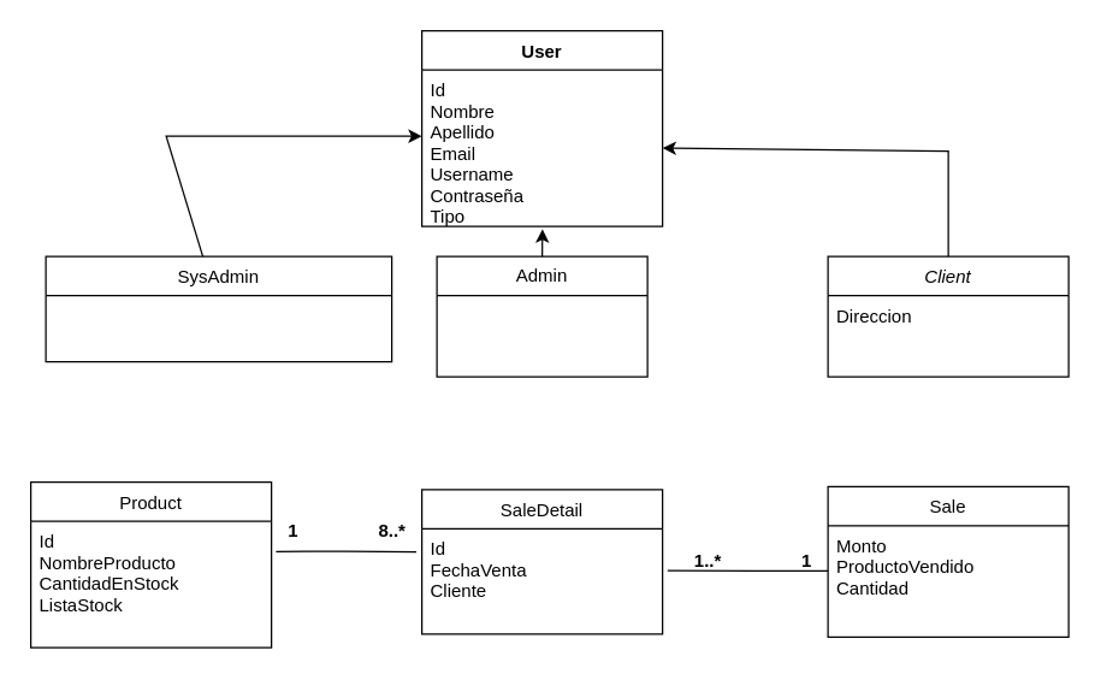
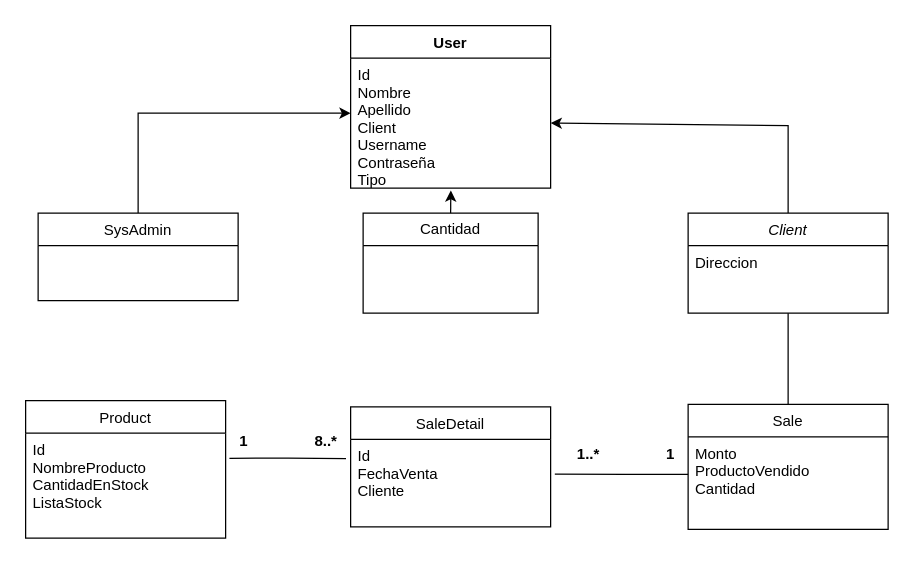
  <mxCell id="0" />
  <mxCell id="1" parent="0" />
  <mxCell id="2" value="" style="edgeStyle=none;rounded=0;orthogonalLoop=1;jettySize=auto;html=1;entryX=1;entryY=0.5;entryDx=0;entryDy=0;" edge="1" parent="1" source="3" target="11"><mxGeometry relative="1" as="geometry"><mxPoint x="460" y="90" as="targetPoint" /><Array as="points"><mxPoint x="630" y="100" /></Array></mxGeometry></mxCell>
  <mxCell id="3" value="Client" style="swimlane;fontStyle=2;align=center;verticalAlign=top;childLayout=stackLayout;horizontal=1;startSize=26;horizontalStack=0;resizeParent=1;resizeLast=0;collapsible=1;marginBottom=0;rounded=0;shadow=0;strokeWidth=1;" vertex="1" parent="1"><mxGeometry x="550" y="170" width="160" height="80" as="geometry"><mxRectangle x="230" y="140" width="160" height="26" as="alternateBounds" /></mxGeometry></mxCell>
  <mxCell id="4" value="Direccion" style="text;align=left;verticalAlign=top;spacingLeft=4;spacingRight=4;overflow=hidden;rotatable=0;points=[[0,0.5],[1,0.5]];portConstraint=eastwest;rounded=0;shadow=0;html=0;" vertex="1" parent="3"><mxGeometry y="26" width="160" height="44" as="geometry" /></mxCell>
  <mxCell id="5" value="Product" style="swimlane;fontStyle=0;align=center;verticalAlign=top;childLayout=stackLayout;horizontal=1;startSize=26;horizontalStack=0;resizeParent=1;resizeLast=0;collapsible=1;marginBottom=0;rounded=0;shadow=0;strokeWidth=1;" vertex="1" parent="1"><mxGeometry x="20" y="320" width="160" height="110" as="geometry"><mxRectangle x="130" y="380" width="160" height="26" as="alternateBounds" /></mxGeometry></mxCell>
  <mxCell id="6" value="Id&#10;NombreProducto&#10;CantidadEnStock&#10;ListaStock" style="text;align=left;verticalAlign=top;spacingLeft=4;spacingRight=4;overflow=hidden;rotatable=0;points=[[0,0.5],[1,0.5]];portConstraint=eastwest;rounded=0;shadow=0;html=0;" vertex="1" parent="5"><mxGeometry y="26" width="160" height="84" as="geometry" /></mxCell>
+ <mxCell id="7" value="" style="edgeStyle=none;rounded=0;orthogonalLoop=1;jettySize=auto;html=1;entryX=0.5;entryY=1;entryDx=0;entryDy=0;endArrow=none;endFill=0;" edge="1" parent="1" source="8" target="3"><mxGeometry relative="1" as="geometry"><mxPoint x="630" y="270" as="targetPoint" /></mxGeometry></mxCell>
  <mxCell id="8" value="Sale" style="swimlane;fontStyle=0;align=center;verticalAlign=top;childLayout=stackLayout;horizontal=1;startSize=26;horizontalStack=0;resizeParent=1;resizeLast=0;collapsible=1;marginBottom=0;rounded=0;shadow=0;strokeWidth=1;" vertex="1" parent="1"><mxGeometry x="550" y="323" width="160" height="100" as="geometry"><mxRectangle x="320" y="360" width="170" height="26" as="alternateBounds" /></mxGeometry></mxCell>
  <mxCell id="9" value="Monto&#10;ProductoVendido&#10;Cantidad&#10;" style="text;align=left;verticalAlign=top;spacingLeft=4;spacingRight=4;overflow=hidden;rotatable=0;points=[[0,0.5],[1,0.5]];portConstraint=eastwest;" vertex="1" parent="8"><mxGeometry y="26" width="160" height="60" as="geometry" /></mxCell>
  <mxCell id="10" value="User" style="swimlane;fontStyle=1;align=center;verticalAlign=top;childLayout=stackLayout;horizontal=1;startSize=26;horizontalStack=0;resizeParent=1;resizeParentMax=0;resizeLast=0;collapsible=1;marginBottom=0;whiteSpace=wrap;html=1;movable=1;resizable=1;rotatable=1;deletable=1;editable=1;locked=0;connectable=1;" vertex="1" parent="1"><mxGeometry x="280" y="20" width="160" height="130" as="geometry"><mxRectangle x="320" y="10" width="70" height="30" as="alternateBounds" /></mxGeometry></mxCell>
- <mxCell id="11" value="Id&#10;Nombre &#10;Apellido&#10;Email&#10;Username&#10;Contraseña&#10;Tipo" style="text;align=left;verticalAlign=top;spacingLeft=4;spacingRight=4;overflow=hidden;rotatable=1;points=[[0,0.5],[1,0.5]];portConstraint=eastwest;rounded=0;shadow=0;html=0;movable=1;resizable=1;deletable=1;editable=1;locked=0;connectable=1;" vertex="1" parent="10"><mxGeometry y="26" width="160" height="104" as="geometry" /></mxCell>
+ <mxCell id="11" value="Id&#10;Nombre &#10;Apellido&#10;Client&#10;Username&#10;Contraseña&#10;Tipo" style="text;align=left;verticalAlign=top;spacingLeft=4;spacingRight=4;overflow=hidden;rotatable=1;points=[[0,0.5],[1,0.5]];portConstraint=eastwest;rounded=0;shadow=0;html=0;movable=1;resizable=1;deletable=1;editable=1;locked=0;connectable=1;" vertex="1" parent="10"><mxGeometry y="26" width="160" height="104" as="geometry" /></mxCell>
  <mxCell id="12" value="" style="edgeStyle=none;rounded=0;orthogonalLoop=1;jettySize=auto;html=1;" edge="1" parent="1" source="13"><mxGeometry relative="1" as="geometry"><mxPoint x="280" y="90" as="targetPoint" /><Array as="points"><mxPoint x="110" y="90" /></Array></mxGeometry></mxCell>
- <mxCell id="13" value="SysAdmin" style="swimlane;fontStyle=0;align=center;verticalAlign=top;childLayout=stackLayout;horizontal=1;startSize=26;horizontalStack=0;resizeParent=1;resizeLast=0;collapsible=1;marginBottom=0;rounded=0;shadow=0;strokeWidth=1;" vertex="1" parent="1"><mxGeometry x="30" y="170" width="230" height="70" as="geometry"><mxRectangle x="320" y="360" width="170" height="26" as="alternateBounds" /></mxGeometry></mxCell>
+ <mxCell id="13" value="SysAdmin" style="swimlane;fontStyle=0;align=center;verticalAlign=top;childLayout=stackLayout;horizontal=1;startSize=26;horizontalStack=0;resizeParent=1;resizeLast=0;collapsible=1;marginBottom=0;rounded=0;shadow=0;strokeWidth=1;" vertex="1" parent="1"><mxGeometry x="30" y="170" width="160" height="70" as="geometry"><mxRectangle x="320" y="360" width="170" height="26" as="alternateBounds" /></mxGeometry></mxCell>
  <mxCell id="14" style="edgeStyle=orthogonalEdgeStyle;rounded=0;orthogonalLoop=1;jettySize=auto;html=1;exitX=0.5;exitY=0;exitDx=0;exitDy=0;entryX=0.501;entryY=1.018;entryDx=0;entryDy=0;entryPerimeter=0;" edge="1" parent="1" target="11"><mxGeometry relative="1" as="geometry"><mxPoint x="360" y="170" as="sourcePoint" /></mxGeometry></mxCell>
- <mxCell id="15" value="Admin" style="swimlane;fontStyle=0;childLayout=stackLayout;horizontal=1;startSize=26;fillColor=none;horizontalStack=0;resizeParent=1;resizeParentMax=0;resizeLast=0;collapsible=1;marginBottom=0;whiteSpace=wrap;html=1;" vertex="1" parent="1"><mxGeometry x="290" y="170" width="140" height="80" as="geometry" /></mxCell>
+ <mxCell id="15" value="Cantidad" style="swimlane;fontStyle=0;childLayout=stackLayout;horizontal=1;startSize=26;fillColor=none;horizontalStack=0;resizeParent=1;resizeParentMax=0;resizeLast=0;collapsible=1;marginBottom=0;whiteSpace=wrap;html=1;" vertex="1" parent="1"><mxGeometry x="290" y="170" width="140" height="80" as="geometry" /></mxCell>
  <mxCell id="16" value="SaleDetail" style="swimlane;fontStyle=0;align=center;verticalAlign=top;childLayout=stackLayout;horizontal=1;startSize=26;horizontalStack=0;resizeParent=1;resizeLast=0;collapsible=1;marginBottom=0;rounded=0;shadow=0;strokeWidth=1;" vertex="1" parent="1"><mxGeometry x="280" y="325" width="160" height="96" as="geometry"><mxRectangle x="320" y="360" width="170" height="26" as="alternateBounds" /></mxGeometry></mxCell>
  <mxCell id="17" value="Id&#10;FechaVenta&#10;Cliente&#10;" style="text;align=left;verticalAlign=top;spacingLeft=4;spacingRight=4;overflow=hidden;rotatable=0;points=[[0,0.5],[1,0.5]];portConstraint=eastwest;" vertex="1" parent="16"><mxGeometry y="26" width="160" height="60" as="geometry" /></mxCell>
  <mxCell id="18" value="" style="endArrow=none;html=1;rounded=0;entryX=-0.023;entryY=0.221;entryDx=0;entryDy=0;exitX=1.019;exitY=0.24;exitDx=0;exitDy=0;entryPerimeter=0;exitPerimeter=0;" edge="1" parent="1" source="6"><mxGeometry width="50" height="50" relative="1" as="geometry"><mxPoint x="110" y="330" as="sourcePoint" /><mxPoint x="276.32" y="366.47" as="targetPoint" /><Array as="points"><mxPoint x="230" y="366" /></Array></mxGeometry></mxCell>
  <mxCell id="19" value="" style="endArrow=none;html=1;rounded=0;entryX=0;entryY=0.5;entryDx=0;entryDy=0;exitX=1.021;exitY=0.396;exitDx=0;exitDy=0;exitPerimeter=0;" edge="1" parent="1" target="9"><mxGeometry width="50" height="50" relative="1" as="geometry"><mxPoint x="443.36" y="378.72" as="sourcePoint" /><mxPoint x="286" y="376" as="targetPoint" /><Array as="points"><mxPoint x="500" y="379" /></Array></mxGeometry></mxCell>
  <mxCell id="20" value="1&amp;nbsp; &amp;nbsp; &amp;nbsp; &amp;nbsp; &amp;nbsp; &amp;nbsp; &amp;nbsp; &amp;nbsp; 8..*" style="text;align=center;fontStyle=1;verticalAlign=middle;spacingLeft=3;spacingRight=3;strokeColor=none;rotatable=0;points=[[0,0.5],[1,0.5]];portConstraint=eastwest;html=1;" vertex="1" parent="1"><mxGeometry x="190" y="340" width="80" height="26" as="geometry" /></mxCell>
- <mxCell id="21" value="1..*&amp;nbsp; &amp;nbsp; &amp;nbsp; &amp;nbsp; &amp;nbsp; &amp;nbsp; &amp;nbsp; &amp;nbsp; 1" style="text;align=center;fontStyle=1;verticalAlign=middle;spacingLeft=3;spacingRight=3;strokeColor=none;rotatable=0;points=[[0,0.5],[1,0.5]];portConstraint=eastwest;html=1;" vertex="1" parent="1"><mxGeometry x="460" y="360" width="80" height="26" as="geometry" /></mxCell>
+ <mxCell id="21" value="1..*&amp;nbsp; &amp;nbsp; &amp;nbsp; &amp;nbsp; &amp;nbsp; &amp;nbsp; &amp;nbsp; &amp;nbsp; 1" style="text;align=center;fontStyle=1;verticalAlign=middle;spacingLeft=3;spacingRight=3;strokeColor=none;rotatable=0;points=[[0,0.5],[1,0.5]];portConstraint=eastwest;html=1;" vertex="1" parent="1"><mxGeometry x="460" y="350" width="80" height="26" as="geometry" /></mxCell>
